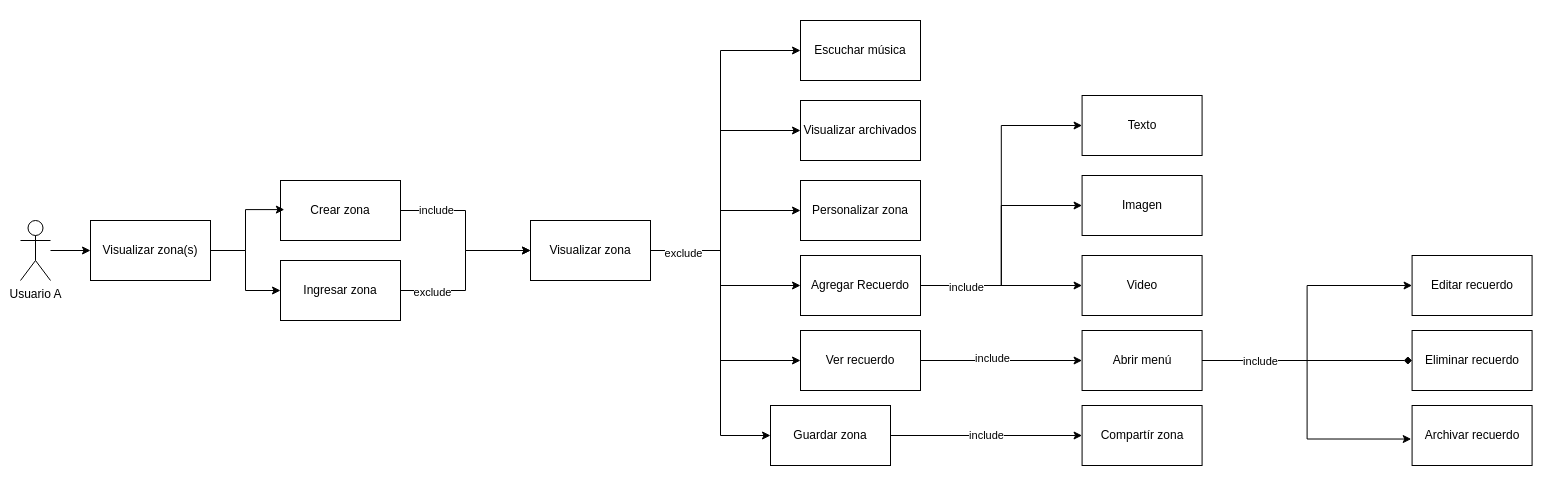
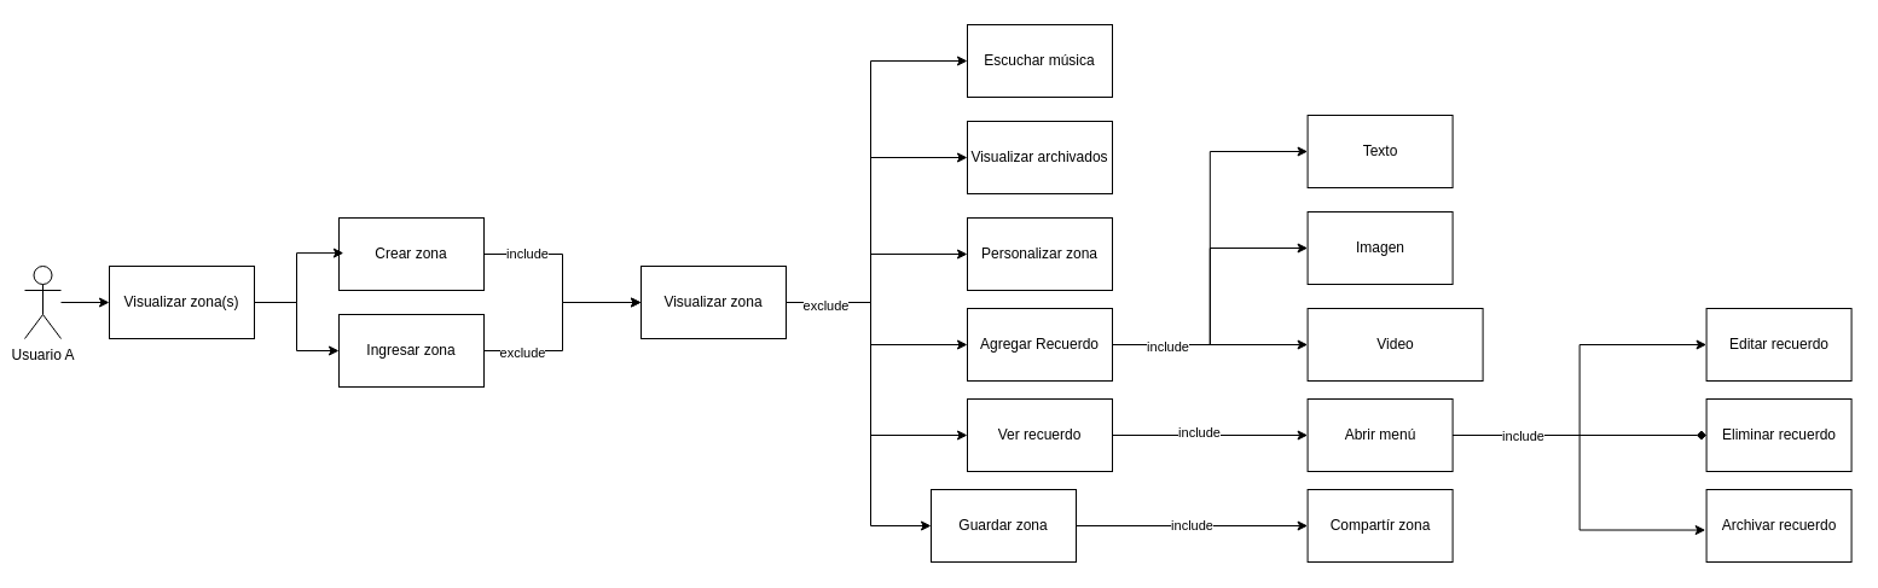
  <mxCell id="0" />
  <mxCell id="1" parent="0" />
  <mxCell id="2" style="edgeStyle=orthogonalEdgeStyle;rounded=0;orthogonalLoop=1;jettySize=auto;html=1;entryX=0;entryY=0.5;entryDx=0;entryDy=0;" parent="1" source="3" target="16" edge="1"><mxGeometry relative="1" as="geometry" /></mxCell>
  <mxCell id="3" value="Usuario A" style="shape=umlActor;verticalLabelPosition=bottom;verticalAlign=top;html=1;outlineConnect=0;" parent="1" vertex="1"><mxGeometry x="20" y="220" width="30" height="60" as="geometry" /></mxCell>
  <mxCell id="4" style="edgeStyle=orthogonalEdgeStyle;rounded=0;orthogonalLoop=1;jettySize=auto;html=1;entryX=0;entryY=0.5;entryDx=0;entryDy=0;" parent="1" source="6" target="33" edge="1"><mxGeometry relative="1" as="geometry" /></mxCell>
  <mxCell id="5" value="include" style="edgeLabel;html=1;align=center;verticalAlign=middle;resizable=0;points=[];" parent="4" vertex="1" connectable="0"><mxGeometry x="-0.587" y="1" relative="1" as="geometry"><mxPoint as="offset" /></mxGeometry></mxCell>
  <mxCell id="6" value="Crear zona" style="rounded=0;whiteSpace=wrap;html=1;" parent="1" vertex="1"><mxGeometry x="280" y="180" width="120" height="60" as="geometry" /></mxCell>
  <mxCell id="7" value="Personalizar zona" style="rounded=0;whiteSpace=wrap;html=1;" parent="1" vertex="1"><mxGeometry x="800" y="180" width="120" height="60" as="geometry" /></mxCell>
  <mxCell id="8" value="Editar recuerdo" style="rounded=0;whiteSpace=wrap;html=1;" parent="1" vertex="1"><mxGeometry x="1411.58" y="255" width="120" height="60" as="geometry" /></mxCell>
  <mxCell id="9" value="Visualizar archivados" style="rounded=0;whiteSpace=wrap;html=1;" parent="1" vertex="1"><mxGeometry x="800" y="100" width="120" height="60" as="geometry" /></mxCell>
  <mxCell id="10" value="Eliminar recuerdo" style="rounded=0;whiteSpace=wrap;html=1;" parent="1" vertex="1"><mxGeometry x="1411.58" y="330" width="120" height="60" as="geometry" /></mxCell>
  <mxCell id="11" value="Archivar recuerdo" style="rounded=0;whiteSpace=wrap;html=1;" parent="1" vertex="1"><mxGeometry x="1411.58" y="405" width="120" height="60" as="geometry" /></mxCell>
  <mxCell id="12" style="edgeStyle=orthogonalEdgeStyle;rounded=0;orthogonalLoop=1;jettySize=auto;html=1;exitX=1;exitY=0.5;exitDx=0;exitDy=0;" parent="1" source="14" target="17" edge="1"><mxGeometry relative="1" as="geometry" /></mxCell>
  <mxCell id="13" value="include" style="edgeLabel;html=1;align=center;verticalAlign=middle;resizable=0;points=[];" parent="12" vertex="1" connectable="0"><mxGeometry x="-0.006" y="1" relative="1" as="geometry"><mxPoint as="offset" /></mxGeometry></mxCell>
  <mxCell id="14" value="Guardar zona" style="rounded=0;whiteSpace=wrap;html=1;" parent="1" vertex="1"><mxGeometry x="770" y="405" width="120" height="60" as="geometry" /></mxCell>
  <mxCell id="15" style="edgeStyle=orthogonalEdgeStyle;rounded=0;orthogonalLoop=1;jettySize=auto;html=1;exitX=1;exitY=0.5;exitDx=0;exitDy=0;entryX=0;entryY=0.5;entryDx=0;entryDy=0;" parent="1" source="16" target="37" edge="1"><mxGeometry relative="1" as="geometry" /></mxCell>
  <mxCell id="16" value="Visualizar zona(s)" style="rounded=0;whiteSpace=wrap;html=1;" parent="1" vertex="1"><mxGeometry x="90" y="220" width="120" height="60" as="geometry" /></mxCell>
  <mxCell id="17" value="Compartír zona" style="rounded=0;whiteSpace=wrap;html=1;" parent="1" vertex="1"><mxGeometry x="1081.58" y="405" width="120" height="60" as="geometry" /></mxCell>
  <mxCell id="18" style="edgeStyle=orthogonalEdgeStyle;rounded=0;orthogonalLoop=1;jettySize=auto;html=1;" parent="1" source="20" target="23" edge="1"><mxGeometry relative="1" as="geometry" /></mxCell>
  <mxCell id="19" value="include" style="edgeLabel;html=1;align=center;verticalAlign=middle;resizable=0;points=[];" parent="18" vertex="1" connectable="0"><mxGeometry x="-0.115" y="3" relative="1" as="geometry"><mxPoint as="offset" /></mxGeometry></mxCell>
  <mxCell id="20" value="Ver recuerdo" style="rounded=0;whiteSpace=wrap;html=1;" parent="1" vertex="1"><mxGeometry x="800" y="330" width="120" height="60" as="geometry" /></mxCell>
  <mxCell id="21" style="edgeStyle=orthogonalEdgeStyle;rounded=0;orthogonalLoop=1;jettySize=auto;html=1;exitX=1;exitY=0.5;exitDx=0;exitDy=0;entryX=0;entryY=0.5;entryDx=0;entryDy=0;" parent="1" source="23" target="8" edge="1"><mxGeometry relative="1" as="geometry" /></mxCell>
  <mxCell id="22" style="edgeStyle=orthogonalEdgeStyle;rounded=0;orthogonalLoop=1;jettySize=auto;html=1;exitX=1;exitY=0.5;exitDx=0;exitDy=0;endArrow=diamond;" parent="1" source="23" target="10" edge="1"><mxGeometry relative="1" as="geometry" /></mxCell>
  <mxCell id="23" value="Abrir menú" style="rounded=0;whiteSpace=wrap;html=1;" parent="1" vertex="1"><mxGeometry x="1081.58" y="330" width="120" height="60" as="geometry" /></mxCell>
  <mxCell id="24" style="edgeStyle=orthogonalEdgeStyle;rounded=0;orthogonalLoop=1;jettySize=auto;html=1;exitX=1;exitY=0.5;exitDx=0;exitDy=0;entryX=-0.007;entryY=0.559;entryDx=0;entryDy=0;entryPerimeter=0;" parent="1" source="23" target="11" edge="1"><mxGeometry relative="1" as="geometry" /></mxCell>
  <mxCell id="25" value="include" style="edgeLabel;html=1;align=center;verticalAlign=middle;resizable=0;points=[];" parent="24" vertex="1" connectable="0"><mxGeometry x="-0.597" relative="1" as="geometry"><mxPoint as="offset" /></mxGeometry></mxCell>
  <mxCell id="26" style="edgeStyle=orthogonalEdgeStyle;rounded=0;orthogonalLoop=1;jettySize=auto;html=1;exitX=1;exitY=0.5;exitDx=0;exitDy=0;entryX=0;entryY=0.5;entryDx=0;entryDy=0;" parent="1" target="9" edge="1"><mxGeometry relative="1" as="geometry"><mxPoint x="630" y="250" as="sourcePoint" /><mxPoint x="710" y="130" as="targetPoint" /><Array as="points"><mxPoint x="720" y="250" /><mxPoint x="720" y="130" /></Array></mxGeometry></mxCell>
  <mxCell id="27" style="edgeStyle=orthogonalEdgeStyle;rounded=0;orthogonalLoop=1;jettySize=auto;html=1;entryX=0;entryY=0.5;entryDx=0;entryDy=0;" parent="1" source="33" target="7" edge="1"><mxGeometry relative="1" as="geometry"><Array as="points"><mxPoint x="720" y="250" /><mxPoint x="720" y="210" /></Array></mxGeometry></mxCell>
  <mxCell id="28" style="edgeStyle=orthogonalEdgeStyle;rounded=0;orthogonalLoop=1;jettySize=auto;html=1;exitX=1;exitY=0.5;exitDx=0;exitDy=0;entryX=0;entryY=0.5;entryDx=0;entryDy=0;" parent="1" source="33" target="20" edge="1"><mxGeometry relative="1" as="geometry"><Array as="points"><mxPoint x="720" y="250" /><mxPoint x="720" y="360" /></Array></mxGeometry></mxCell>
  <mxCell id="29" style="edgeStyle=orthogonalEdgeStyle;rounded=0;orthogonalLoop=1;jettySize=auto;html=1;exitX=1;exitY=0.5;exitDx=0;exitDy=0;entryX=0;entryY=0.5;entryDx=0;entryDy=0;" parent="1" source="33" target="14" edge="1"><mxGeometry relative="1" as="geometry"><Array as="points"><mxPoint x="720" y="250" /><mxPoint x="720" y="435" /></Array></mxGeometry></mxCell>
  <mxCell id="30" style="edgeStyle=orthogonalEdgeStyle;rounded=0;orthogonalLoop=1;jettySize=auto;html=1;exitX=1;exitY=0.5;exitDx=0;exitDy=0;entryX=0;entryY=0.5;entryDx=0;entryDy=0;" parent="1" source="33" target="38" edge="1"><mxGeometry relative="1" as="geometry"><Array as="points"><mxPoint x="720" y="250" /><mxPoint x="720" y="50" /></Array></mxGeometry></mxCell>
  <mxCell id="31" style="edgeStyle=orthogonalEdgeStyle;rounded=0;orthogonalLoop=1;jettySize=auto;html=1;exitX=1;exitY=0.5;exitDx=0;exitDy=0;" parent="1" source="33" target="43" edge="1"><mxGeometry relative="1" as="geometry"><Array as="points"><mxPoint x="720" y="250" /><mxPoint x="720" y="285" /></Array></mxGeometry></mxCell>
  <mxCell id="32" value="exclude" style="edgeLabel;html=1;align=center;verticalAlign=middle;resizable=0;points=[];" parent="31" vertex="1" connectable="0"><mxGeometry x="-0.654" y="-2" relative="1" as="geometry"><mxPoint as="offset" /></mxGeometry></mxCell>
  <mxCell id="33" value="Visualizar zona" style="rounded=0;whiteSpace=wrap;html=1;" parent="1" vertex="1"><mxGeometry x="530" y="220" width="120" height="60" as="geometry" /></mxCell>
  <mxCell id="34" style="edgeStyle=orthogonalEdgeStyle;rounded=0;orthogonalLoop=1;jettySize=auto;html=1;entryX=0.032;entryY=0.485;entryDx=0;entryDy=0;entryPerimeter=0;" parent="1" source="16" target="6" edge="1"><mxGeometry relative="1" as="geometry" /></mxCell>
  <mxCell id="35" style="edgeStyle=orthogonalEdgeStyle;rounded=0;orthogonalLoop=1;jettySize=auto;html=1;exitX=1;exitY=0.5;exitDx=0;exitDy=0;entryX=0;entryY=0.5;entryDx=0;entryDy=0;" parent="1" source="37" target="33" edge="1"><mxGeometry relative="1" as="geometry" /></mxCell>
  <mxCell id="36" value="exclude" style="edgeLabel;html=1;align=center;verticalAlign=middle;resizable=0;points=[];" parent="35" vertex="1" connectable="0"><mxGeometry x="-0.634" y="-1" relative="1" as="geometry"><mxPoint as="offset" /></mxGeometry></mxCell>
  <mxCell id="37" value="Ingresar zona" style="rounded=0;whiteSpace=wrap;html=1;" parent="1" vertex="1"><mxGeometry x="280" y="260" width="120" height="60" as="geometry" /></mxCell>
  <mxCell id="38" value="Escuchar música" style="rounded=0;whiteSpace=wrap;html=1;" parent="1" vertex="1"><mxGeometry x="800" y="20" width="120" height="60" as="geometry" /></mxCell>
  <mxCell id="39" style="edgeStyle=orthogonalEdgeStyle;rounded=0;orthogonalLoop=1;jettySize=auto;html=1;exitX=1;exitY=0.5;exitDx=0;exitDy=0;entryX=0;entryY=0.5;entryDx=0;entryDy=0;" parent="1" source="43" target="44" edge="1"><mxGeometry relative="1" as="geometry" /></mxCell>
  <mxCell id="40" style="edgeStyle=orthogonalEdgeStyle;rounded=0;orthogonalLoop=1;jettySize=auto;html=1;exitX=1;exitY=0.5;exitDx=0;exitDy=0;entryX=0;entryY=0.5;entryDx=0;entryDy=0;" parent="1" source="43" target="45" edge="1"><mxGeometry relative="1" as="geometry" /></mxCell>
  <mxCell id="41" style="edgeStyle=orthogonalEdgeStyle;rounded=0;orthogonalLoop=1;jettySize=auto;html=1;exitX=1;exitY=0.5;exitDx=0;exitDy=0;" parent="1" source="43" target="46" edge="1"><mxGeometry relative="1" as="geometry" /></mxCell>
  <mxCell id="42" value="include" style="edgeLabel;html=1;align=center;verticalAlign=middle;resizable=0;points=[];" parent="41" vertex="1" connectable="0"><mxGeometry x="-0.442" y="-1" relative="1" as="geometry"><mxPoint as="offset" /></mxGeometry></mxCell>
  <mxCell id="43" value="Agregar Recuerdo" style="rounded=0;whiteSpace=wrap;html=1;" parent="1" vertex="1"><mxGeometry x="800" y="255" width="120" height="60" as="geometry" /></mxCell>
  <mxCell id="44" value="Texto" style="rounded=0;whiteSpace=wrap;html=1;" parent="1" vertex="1"><mxGeometry x="1081.58" y="95" width="120" height="60" as="geometry" /></mxCell>
  <mxCell id="45" value="Imagen" style="rounded=0;whiteSpace=wrap;html=1;" parent="1" vertex="1"><mxGeometry x="1081.58" y="175" width="120" height="60" as="geometry" /></mxCell>
- <mxCell id="46" value="Video" style="rounded=0;whiteSpace=wrap;html=1;" parent="1" vertex="1"><mxGeometry x="1081.58" y="255" width="120" height="60" as="geometry" /></mxCell>
+ <mxCell id="46" value="Video" style="rounded=0;whiteSpace=wrap;html=1;" parent="1" vertex="1"><mxGeometry x="1081.58" y="255" width="145" height="60" as="geometry" /></mxCell>
